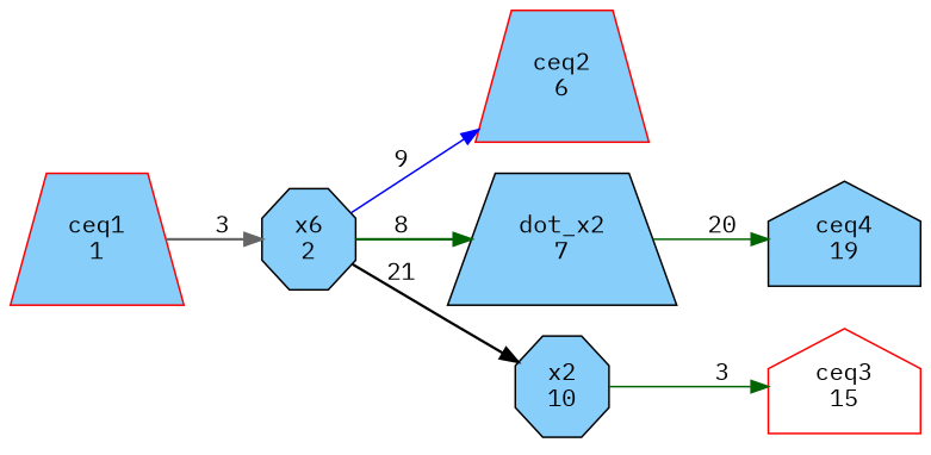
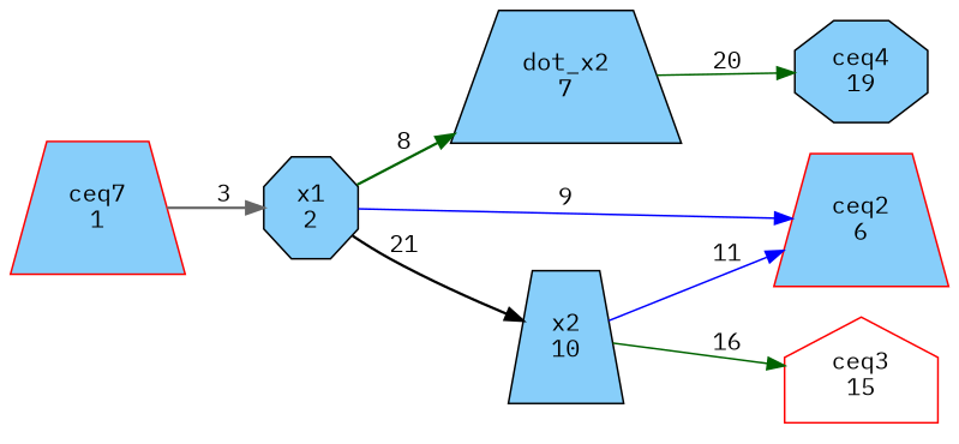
  digraph {
    fontname="IBM Plex Mono"
    rankdir=LR
    node [color=black fillcolor=lightskyblue fontname="IBM Plex Mono" shape=trapezium style=filled]
    edge [color=darkgreen fontname="IBM Plex Mono" penwidth=1]
-   n1 [color=red label="ceq1\n1"]
-   n2 [label="x6\n2" shape=octagon]
+   n1 [color=red label="ceq7\n1"]
+   n2 [label="x1\n2" shape=octagon]
    n3 [color=red label="ceq2\n6"]
    n4 [label="dot_x2\n7"]
-   n5 [label="x2\n10" shape=octagon]
-   n6 [label="ceq4\n19" shape=house]
+   n5 [label="x2\n10"]
+   n6 [label="ceq4\n19" shape=octagon]
    n7 [color=red fillcolor=white label="ceq3\n15" shape=house]
    n1 -> n2 [color=gray40 label=3 penwidth=1.5]
    n2 -> n3 [color=blue label=9]
    n2 -> n4 [label=8 penwidth=1.5]
    n2 -> n5 [color=black label=21 penwidth=1.5]
    n4 -> n6 [label=20]
-   n5 -> n7 [label=3]
+   n5 -> n3 [color=blue label=11]
+   n5 -> n7 [label=16]
  }
